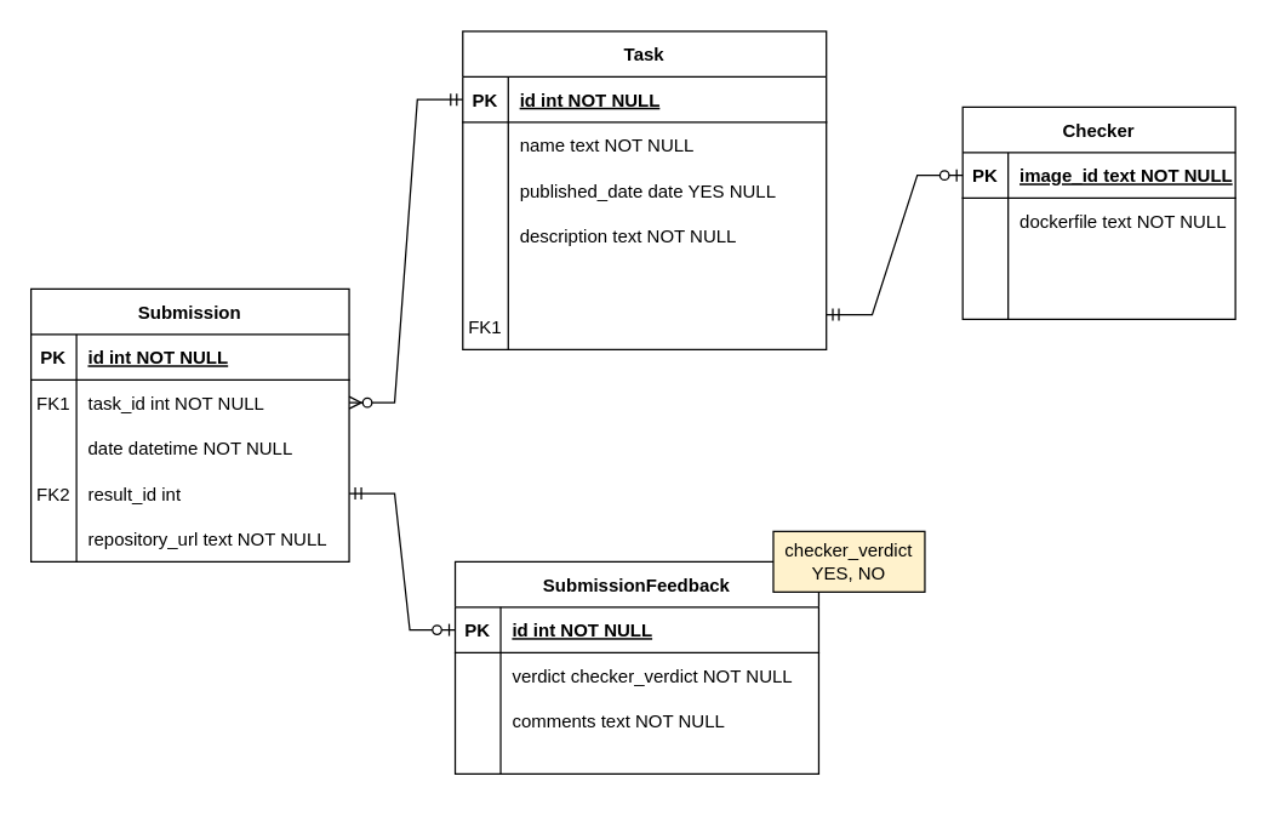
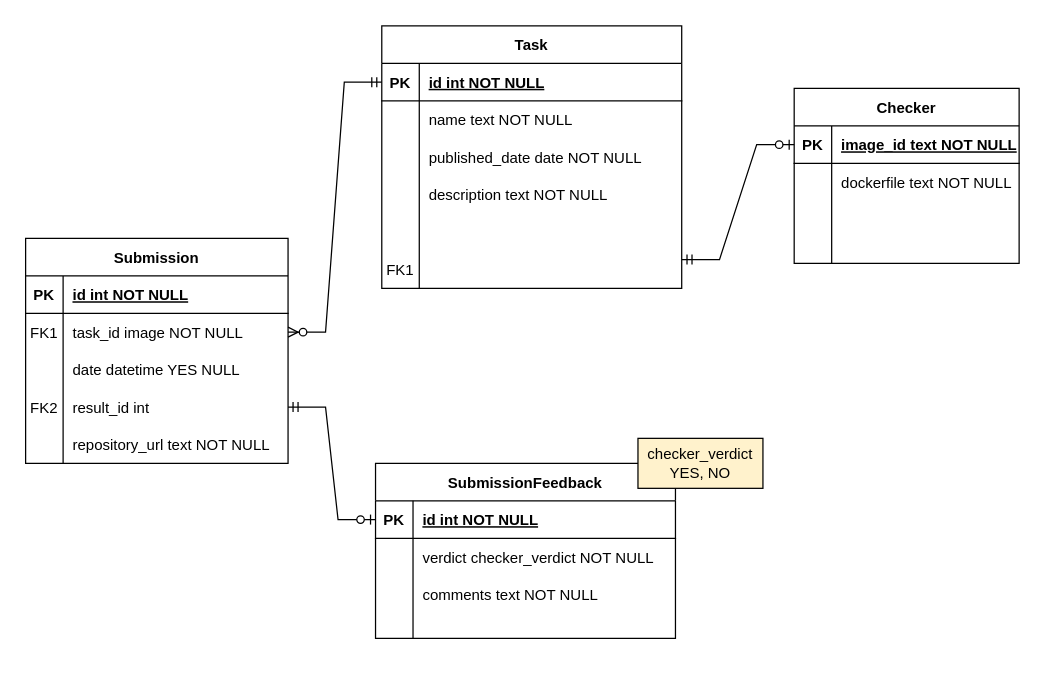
  <mxCell id="0" />
  <mxCell id="1" parent="0" />
  <mxCell id="2" value="" style="group" parent="1" vertex="1" connectable="0"><mxGeometry x="305" y="20" width="240" height="250" as="geometry" /></mxCell>
  <mxCell id="3" value="Task" style="shape=table;startSize=30;container=1;collapsible=1;childLayout=tableLayout;fixedRows=1;rowLines=0;fontStyle=1;align=center;resizeLast=1;" parent="2" vertex="1"><mxGeometry width="240" height="210" as="geometry" /></mxCell>
  <mxCell id="4" value="" style="shape=tableRow;horizontal=0;startSize=0;swimlaneHead=0;swimlaneBody=0;fillColor=none;collapsible=0;dropTarget=0;points=[[0,0.5],[1,0.5]];portConstraint=eastwest;top=0;left=0;right=0;bottom=1;" parent="3" vertex="1"><mxGeometry y="30" width="240" height="30" as="geometry" /></mxCell>
  <mxCell id="5" value="PK" style="shape=partialRectangle;connectable=0;fillColor=none;top=0;left=0;bottom=0;right=0;fontStyle=1;overflow=hidden;" parent="4" vertex="1"><mxGeometry width="30" height="30" as="geometry"><mxRectangle width="30" height="30" as="alternateBounds" /></mxGeometry></mxCell>
  <mxCell id="6" value="id int NOT NULL" style="shape=partialRectangle;connectable=0;fillColor=none;top=0;left=0;bottom=0;right=0;align=left;spacingLeft=6;fontStyle=5;overflow=hidden;" parent="4" vertex="1"><mxGeometry x="30" width="210" height="30" as="geometry"><mxRectangle width="210" height="30" as="alternateBounds" /></mxGeometry></mxCell>
  <mxCell id="7" value="" style="shape=tableRow;horizontal=0;startSize=0;swimlaneHead=0;swimlaneBody=0;fillColor=none;collapsible=0;dropTarget=0;points=[[0,0.5],[1,0.5]];portConstraint=eastwest;top=0;left=0;right=0;bottom=0;" parent="3" vertex="1"><mxGeometry y="60" width="240" height="30" as="geometry" /></mxCell>
  <mxCell id="8" value="" style="shape=partialRectangle;connectable=0;fillColor=none;top=0;left=0;bottom=0;right=0;editable=1;overflow=hidden;" parent="7" vertex="1"><mxGeometry width="30" height="30" as="geometry"><mxRectangle width="30" height="30" as="alternateBounds" /></mxGeometry></mxCell>
  <mxCell id="9" value="name text NOT NULL" style="shape=partialRectangle;connectable=0;fillColor=none;top=0;left=0;bottom=0;right=0;align=left;spacingLeft=6;overflow=hidden;" parent="7" vertex="1"><mxGeometry x="30" width="210" height="30" as="geometry"><mxRectangle width="210" height="30" as="alternateBounds" /></mxGeometry></mxCell>
  <mxCell id="10" value="" style="shape=tableRow;horizontal=0;startSize=0;swimlaneHead=0;swimlaneBody=0;fillColor=none;collapsible=0;dropTarget=0;points=[[0,0.5],[1,0.5]];portConstraint=eastwest;top=0;left=0;right=0;bottom=0;" parent="3" vertex="1"><mxGeometry y="90" width="240" height="30" as="geometry" /></mxCell>
  <mxCell id="11" value="" style="shape=partialRectangle;connectable=0;fillColor=none;top=0;left=0;bottom=0;right=0;editable=1;overflow=hidden;" parent="10" vertex="1"><mxGeometry width="30" height="30" as="geometry"><mxRectangle width="30" height="30" as="alternateBounds" /></mxGeometry></mxCell>
- <mxCell id="12" value="published_date date YES NULL" style="shape=partialRectangle;connectable=0;fillColor=none;top=0;left=0;bottom=0;right=0;align=left;spacingLeft=6;overflow=hidden;" parent="10" vertex="1"><mxGeometry x="30" width="210" height="30" as="geometry"><mxRectangle width="210" height="30" as="alternateBounds" /></mxGeometry></mxCell>
+ <mxCell id="12" value="published_date date NOT NULL" style="shape=partialRectangle;connectable=0;fillColor=none;top=0;left=0;bottom=0;right=0;align=left;spacingLeft=6;overflow=hidden;" parent="10" vertex="1"><mxGeometry x="30" width="210" height="30" as="geometry"><mxRectangle width="210" height="30" as="alternateBounds" /></mxGeometry></mxCell>
  <mxCell id="13" value="" style="shape=tableRow;horizontal=0;startSize=0;swimlaneHead=0;swimlaneBody=0;fillColor=none;collapsible=0;dropTarget=0;points=[[0,0.5],[1,0.5]];portConstraint=eastwest;top=0;left=0;right=0;bottom=0;" parent="3" vertex="1"><mxGeometry y="120" width="240" height="90" as="geometry" /></mxCell>
  <mxCell id="14" value="" style="shape=partialRectangle;connectable=0;fillColor=none;top=0;left=0;bottom=0;right=0;editable=1;overflow=hidden;" parent="13" vertex="1"><mxGeometry width="30" height="90" as="geometry"><mxRectangle width="30" height="90" as="alternateBounds" /></mxGeometry></mxCell>
  <mxCell id="15" value="" style="shape=partialRectangle;connectable=0;fillColor=none;top=0;left=0;bottom=0;right=0;align=left;spacingLeft=6;overflow=hidden;" parent="13" vertex="1"><mxGeometry x="30" width="210" height="90" as="geometry"><mxRectangle width="210" height="90" as="alternateBounds" /></mxGeometry></mxCell>
  <mxCell id="16" value="FK1" style="shape=partialRectangle;overflow=hidden;connectable=0;fillColor=none;top=0;left=0;bottom=0;right=0;" parent="2" vertex="1"><mxGeometry y="180" width="30" height="30" as="geometry" /></mxCell>
  <mxCell id="17" value="description text NOT NULL" style="shape=partialRectangle;connectable=0;fillColor=none;top=0;left=0;bottom=0;right=0;align=left;spacingLeft=6;overflow=hidden;" vertex="1" parent="2"><mxGeometry x="30" y="120" width="210" height="30" as="geometry"><mxRectangle width="210" height="30" as="alternateBounds" /></mxGeometry></mxCell>
  <mxCell id="18" value="" style="group" parent="1" vertex="1" connectable="0"><mxGeometry x="20" y="190" width="210" height="200" as="geometry" /></mxCell>
  <mxCell id="19" value="" style="group;strokeWidth=1;" parent="18" vertex="1" connectable="0"><mxGeometry y="60" width="210" height="140" as="geometry" /></mxCell>
  <mxCell id="20" value="FK1" style="shape=partialRectangle;overflow=hidden;connectable=0;fillColor=none;top=0;left=0;bottom=0;right=0;" parent="19" vertex="1"><mxGeometry width="30" height="30" as="geometry" /></mxCell>
  <mxCell id="21" value="FK2" style="shape=partialRectangle;overflow=hidden;connectable=0;fillColor=none;top=0;left=0;bottom=0;right=0;" parent="19" vertex="1"><mxGeometry y="60" width="30" height="30" as="geometry" /></mxCell>
  <mxCell id="22" value="repository_url text NOT NULL" style="shape=partialRectangle;connectable=0;fillColor=none;top=0;left=0;bottom=0;right=0;align=left;spacingLeft=6;overflow=hidden;" parent="19" vertex="1"><mxGeometry x="30" y="90" width="170" height="30" as="geometry"><mxRectangle width="150" height="30" as="alternateBounds" /></mxGeometry></mxCell>
  <mxCell id="23" value="Submission" style="shape=table;startSize=30;container=1;collapsible=1;childLayout=tableLayout;fixedRows=1;rowLines=0;fontStyle=1;align=center;resizeLast=1;strokeWidth=1;" parent="19" vertex="1"><mxGeometry y="-60" width="210" height="180" as="geometry" /></mxCell>
  <mxCell id="24" value="" style="shape=tableRow;horizontal=0;startSize=0;swimlaneHead=0;swimlaneBody=0;fillColor=none;collapsible=0;dropTarget=0;points=[[0,0.5],[1,0.5]];portConstraint=eastwest;top=0;left=0;right=0;bottom=1;" parent="23" vertex="1"><mxGeometry y="30" width="210" height="30" as="geometry" /></mxCell>
  <mxCell id="25" value="PK" style="shape=partialRectangle;connectable=0;fillColor=none;top=0;left=0;bottom=0;right=0;fontStyle=1;overflow=hidden;" parent="24" vertex="1"><mxGeometry width="30" height="30" as="geometry"><mxRectangle width="30" height="30" as="alternateBounds" /></mxGeometry></mxCell>
  <mxCell id="26" value="id int NOT NULL" style="shape=partialRectangle;connectable=0;fillColor=none;top=0;left=0;bottom=0;right=0;align=left;spacingLeft=6;fontStyle=5;overflow=hidden;" parent="24" vertex="1"><mxGeometry x="30" width="180" height="30" as="geometry"><mxRectangle width="180" height="30" as="alternateBounds" /></mxGeometry></mxCell>
  <mxCell id="27" value="" style="shape=tableRow;horizontal=0;startSize=0;swimlaneHead=0;swimlaneBody=0;fillColor=none;collapsible=0;dropTarget=0;points=[[0,0.5],[1,0.5]];portConstraint=eastwest;top=0;left=0;right=0;bottom=0;" parent="23" vertex="1"><mxGeometry y="60" width="210" height="30" as="geometry" /></mxCell>
  <mxCell id="28" value="" style="shape=partialRectangle;connectable=0;fillColor=none;top=0;left=0;bottom=0;right=0;editable=1;overflow=hidden;" parent="27" vertex="1"><mxGeometry width="30" height="30" as="geometry"><mxRectangle width="30" height="30" as="alternateBounds" /></mxGeometry></mxCell>
- <mxCell id="29" value="task_id int NOT NULL" style="shape=partialRectangle;connectable=0;fillColor=none;top=0;left=0;bottom=0;right=0;align=left;spacingLeft=6;overflow=hidden;" parent="27" vertex="1"><mxGeometry x="30" width="180" height="30" as="geometry"><mxRectangle width="180" height="30" as="alternateBounds" /></mxGeometry></mxCell>
+ <mxCell id="29" value="task_id image NOT NULL" style="shape=partialRectangle;connectable=0;fillColor=none;top=0;left=0;bottom=0;right=0;align=left;spacingLeft=6;overflow=hidden;" parent="27" vertex="1"><mxGeometry x="30" width="180" height="30" as="geometry"><mxRectangle width="180" height="30" as="alternateBounds" /></mxGeometry></mxCell>
  <mxCell id="30" value="" style="shape=tableRow;horizontal=0;startSize=0;swimlaneHead=0;swimlaneBody=0;fillColor=none;collapsible=0;dropTarget=0;points=[[0,0.5],[1,0.5]];portConstraint=eastwest;top=0;left=0;right=0;bottom=0;" parent="23" vertex="1"><mxGeometry y="90" width="210" height="30" as="geometry" /></mxCell>
  <mxCell id="31" value="" style="shape=partialRectangle;connectable=0;fillColor=none;top=0;left=0;bottom=0;right=0;editable=1;overflow=hidden;" parent="30" vertex="1"><mxGeometry width="30" height="30" as="geometry"><mxRectangle width="30" height="30" as="alternateBounds" /></mxGeometry></mxCell>
- <mxCell id="32" value="date datetime NOT NULL" style="shape=partialRectangle;connectable=0;fillColor=none;top=0;left=0;bottom=0;right=0;align=left;spacingLeft=6;overflow=hidden;" parent="30" vertex="1"><mxGeometry x="30" width="180" height="30" as="geometry"><mxRectangle width="180" height="30" as="alternateBounds" /></mxGeometry></mxCell>
+ <mxCell id="32" value="date datetime YES NULL" style="shape=partialRectangle;connectable=0;fillColor=none;top=0;left=0;bottom=0;right=0;align=left;spacingLeft=6;overflow=hidden;" parent="30" vertex="1"><mxGeometry x="30" width="180" height="30" as="geometry"><mxRectangle width="180" height="30" as="alternateBounds" /></mxGeometry></mxCell>
  <mxCell id="33" value="" style="shape=tableRow;horizontal=0;startSize=0;swimlaneHead=0;swimlaneBody=0;fillColor=none;collapsible=0;dropTarget=0;points=[[0,0.5],[1,0.5]];portConstraint=eastwest;top=0;left=0;right=0;bottom=0;" parent="23" vertex="1"><mxGeometry y="120" width="210" height="30" as="geometry" /></mxCell>
  <mxCell id="34" value="" style="shape=partialRectangle;connectable=0;fillColor=none;top=0;left=0;bottom=0;right=0;editable=1;overflow=hidden;" parent="33" vertex="1"><mxGeometry width="30" height="30" as="geometry"><mxRectangle width="30" height="30" as="alternateBounds" /></mxGeometry></mxCell>
  <mxCell id="35" value="result_id int" style="shape=partialRectangle;connectable=0;fillColor=none;top=0;left=0;bottom=0;right=0;align=left;spacingLeft=6;overflow=hidden;" parent="33" vertex="1"><mxGeometry x="30" width="180" height="30" as="geometry"><mxRectangle width="180" height="30" as="alternateBounds" /></mxGeometry></mxCell>
  <mxCell id="36" value="" style="shape=tableRow;horizontal=0;startSize=0;swimlaneHead=0;swimlaneBody=0;fillColor=none;collapsible=0;dropTarget=0;points=[[0,0.5],[1,0.5]];portConstraint=eastwest;top=0;left=0;right=0;bottom=0;" vertex="1" parent="23"><mxGeometry y="150" width="210" height="30" as="geometry" /></mxCell>
  <mxCell id="37" value="" style="shape=partialRectangle;connectable=0;fillColor=none;top=0;left=0;bottom=0;right=0;editable=1;overflow=hidden;" vertex="1" parent="36"><mxGeometry width="30" height="30" as="geometry"><mxRectangle width="30" height="30" as="alternateBounds" /></mxGeometry></mxCell>
  <mxCell id="38" value="" style="shape=partialRectangle;connectable=0;fillColor=none;top=0;left=0;bottom=0;right=0;align=left;spacingLeft=6;overflow=hidden;" vertex="1" parent="36"><mxGeometry x="30" width="180" height="30" as="geometry"><mxRectangle width="180" height="30" as="alternateBounds" /></mxGeometry></mxCell>
  <mxCell id="39" value="Checker" style="shape=table;startSize=30;container=1;collapsible=1;childLayout=tableLayout;fixedRows=1;rowLines=0;fontStyle=1;align=center;resizeLast=1;" parent="1" vertex="1"><mxGeometry x="635" y="70" width="180" height="140" as="geometry" /></mxCell>
  <mxCell id="40" value="" style="shape=tableRow;horizontal=0;startSize=0;swimlaneHead=0;swimlaneBody=0;fillColor=none;collapsible=0;dropTarget=0;points=[[0,0.5],[1,0.5]];portConstraint=eastwest;top=0;left=0;right=0;bottom=1;" parent="39" vertex="1"><mxGeometry y="30" width="180" height="30" as="geometry" /></mxCell>
  <mxCell id="41" value="PK" style="shape=partialRectangle;connectable=0;fillColor=none;top=0;left=0;bottom=0;right=0;fontStyle=1;overflow=hidden;" parent="40" vertex="1"><mxGeometry width="30" height="30" as="geometry"><mxRectangle width="30" height="30" as="alternateBounds" /></mxGeometry></mxCell>
  <mxCell id="42" value="image_id text NOT NULL" style="shape=partialRectangle;connectable=0;fillColor=none;top=0;left=0;bottom=0;right=0;align=left;spacingLeft=6;fontStyle=5;overflow=hidden;" parent="40" vertex="1"><mxGeometry x="30" width="150" height="30" as="geometry"><mxRectangle width="150" height="30" as="alternateBounds" /></mxGeometry></mxCell>
  <mxCell id="43" value="" style="shape=tableRow;horizontal=0;startSize=0;swimlaneHead=0;swimlaneBody=0;fillColor=none;collapsible=0;dropTarget=0;points=[[0,0.5],[1,0.5]];portConstraint=eastwest;top=0;left=0;right=0;bottom=0;" parent="39" vertex="1"><mxGeometry y="60" width="180" height="30" as="geometry" /></mxCell>
  <mxCell id="44" value="" style="shape=partialRectangle;connectable=0;fillColor=none;top=0;left=0;bottom=0;right=0;editable=1;overflow=hidden;" parent="43" vertex="1"><mxGeometry width="30" height="30" as="geometry"><mxRectangle width="30" height="30" as="alternateBounds" /></mxGeometry></mxCell>
  <mxCell id="45" value="dockerfile text NOT NULL" style="shape=partialRectangle;connectable=0;fillColor=none;top=0;left=0;bottom=0;right=0;align=left;spacingLeft=6;overflow=hidden;" parent="43" vertex="1"><mxGeometry x="30" width="150" height="30" as="geometry"><mxRectangle width="150" height="30" as="alternateBounds" /></mxGeometry></mxCell>
  <mxCell id="46" value="" style="shape=tableRow;horizontal=0;startSize=0;swimlaneHead=0;swimlaneBody=0;fillColor=none;collapsible=0;dropTarget=0;points=[[0,0.5],[1,0.5]];portConstraint=eastwest;top=0;left=0;right=0;bottom=0;" parent="39" vertex="1"><mxGeometry y="90" width="180" height="30" as="geometry" /></mxCell>
  <mxCell id="47" value="" style="shape=partialRectangle;connectable=0;fillColor=none;top=0;left=0;bottom=0;right=0;editable=1;overflow=hidden;" parent="46" vertex="1"><mxGeometry width="30" height="30" as="geometry"><mxRectangle width="30" height="30" as="alternateBounds" /></mxGeometry></mxCell>
  <mxCell id="48" value="" style="shape=partialRectangle;connectable=0;fillColor=none;top=0;left=0;bottom=0;right=0;align=left;spacingLeft=6;overflow=hidden;" parent="46" vertex="1"><mxGeometry x="30" width="150" height="30" as="geometry"><mxRectangle width="150" height="30" as="alternateBounds" /></mxGeometry></mxCell>
  <mxCell id="49" value="" style="shape=tableRow;horizontal=0;startSize=0;swimlaneHead=0;swimlaneBody=0;fillColor=none;collapsible=0;dropTarget=0;points=[[0,0.5],[1,0.5]];portConstraint=eastwest;top=0;left=0;right=0;bottom=0;" parent="39" vertex="1"><mxGeometry y="120" width="180" height="20" as="geometry" /></mxCell>
  <mxCell id="50" value="" style="shape=partialRectangle;connectable=0;fillColor=none;top=0;left=0;bottom=0;right=0;editable=1;overflow=hidden;" parent="49" vertex="1"><mxGeometry width="30" height="20" as="geometry"><mxRectangle width="30" height="20" as="alternateBounds" /></mxGeometry></mxCell>
  <mxCell id="51" value="" style="shape=partialRectangle;connectable=0;fillColor=none;top=0;left=0;bottom=0;right=0;align=left;spacingLeft=6;overflow=hidden;" parent="49" vertex="1"><mxGeometry x="30" width="150" height="20" as="geometry"><mxRectangle width="150" height="20" as="alternateBounds" /></mxGeometry></mxCell>
  <mxCell id="52" value="" style="group" parent="1" vertex="1" connectable="0"><mxGeometry x="300" y="350" width="310" height="170" as="geometry" /></mxCell>
  <mxCell id="53" value="SubmissionFeedback" style="shape=table;startSize=30;container=1;collapsible=1;childLayout=tableLayout;fixedRows=1;rowLines=0;fontStyle=1;align=center;resizeLast=1;" parent="52" vertex="1"><mxGeometry y="20" width="240" height="140" as="geometry" /></mxCell>
  <mxCell id="54" value="" style="shape=tableRow;horizontal=0;startSize=0;swimlaneHead=0;swimlaneBody=0;fillColor=none;collapsible=0;dropTarget=0;points=[[0,0.5],[1,0.5]];portConstraint=eastwest;top=0;left=0;right=0;bottom=1;" parent="53" vertex="1"><mxGeometry y="30" width="240" height="30" as="geometry" /></mxCell>
  <mxCell id="55" value="PK" style="shape=partialRectangle;connectable=0;fillColor=none;top=0;left=0;bottom=0;right=0;fontStyle=1;overflow=hidden;" parent="54" vertex="1"><mxGeometry width="30" height="30" as="geometry"><mxRectangle width="30" height="30" as="alternateBounds" /></mxGeometry></mxCell>
  <mxCell id="56" value="id int NOT NULL" style="shape=partialRectangle;connectable=0;fillColor=none;top=0;left=0;bottom=0;right=0;align=left;spacingLeft=6;fontStyle=5;overflow=hidden;" parent="54" vertex="1"><mxGeometry x="30" width="210" height="30" as="geometry"><mxRectangle width="210" height="30" as="alternateBounds" /></mxGeometry></mxCell>
  <mxCell id="57" value="" style="shape=tableRow;horizontal=0;startSize=0;swimlaneHead=0;swimlaneBody=0;fillColor=none;collapsible=0;dropTarget=0;points=[[0,0.5],[1,0.5]];portConstraint=eastwest;top=0;left=0;right=0;bottom=0;" parent="53" vertex="1"><mxGeometry y="60" width="240" height="30" as="geometry" /></mxCell>
  <mxCell id="58" value="" style="shape=partialRectangle;connectable=0;fillColor=none;top=0;left=0;bottom=0;right=0;editable=1;overflow=hidden;" parent="57" vertex="1"><mxGeometry width="30" height="30" as="geometry"><mxRectangle width="30" height="30" as="alternateBounds" /></mxGeometry></mxCell>
  <mxCell id="59" value="verdict checker_verdict NOT NULL" style="shape=partialRectangle;connectable=0;fillColor=none;top=0;left=0;bottom=0;right=0;align=left;spacingLeft=6;overflow=hidden;" parent="57" vertex="1"><mxGeometry x="30" width="210" height="30" as="geometry"><mxRectangle width="210" height="30" as="alternateBounds" /></mxGeometry></mxCell>
  <mxCell id="60" value="" style="shape=tableRow;horizontal=0;startSize=0;swimlaneHead=0;swimlaneBody=0;fillColor=none;collapsible=0;dropTarget=0;points=[[0,0.5],[1,0.5]];portConstraint=eastwest;top=0;left=0;right=0;bottom=0;" parent="53" vertex="1"><mxGeometry y="90" width="240" height="30" as="geometry" /></mxCell>
  <mxCell id="61" value="" style="shape=partialRectangle;connectable=0;fillColor=none;top=0;left=0;bottom=0;right=0;editable=1;overflow=hidden;" parent="60" vertex="1"><mxGeometry width="30" height="30" as="geometry"><mxRectangle width="30" height="30" as="alternateBounds" /></mxGeometry></mxCell>
  <mxCell id="62" value="comments text NOT NULL" style="shape=partialRectangle;connectable=0;fillColor=none;top=0;left=0;bottom=0;right=0;align=left;spacingLeft=6;overflow=hidden;" parent="60" vertex="1"><mxGeometry x="30" width="210" height="30" as="geometry"><mxRectangle width="210" height="30" as="alternateBounds" /></mxGeometry></mxCell>
  <mxCell id="63" value="" style="shape=tableRow;horizontal=0;startSize=0;swimlaneHead=0;swimlaneBody=0;fillColor=none;collapsible=0;dropTarget=0;points=[[0,0.5],[1,0.5]];portConstraint=eastwest;top=0;left=0;right=0;bottom=0;" parent="53" vertex="1"><mxGeometry y="120" width="240" height="20" as="geometry" /></mxCell>
  <mxCell id="64" value="" style="shape=partialRectangle;connectable=0;fillColor=none;top=0;left=0;bottom=0;right=0;editable=1;overflow=hidden;" parent="63" vertex="1"><mxGeometry width="30" height="20" as="geometry"><mxRectangle width="30" height="20" as="alternateBounds" /></mxGeometry></mxCell>
  <mxCell id="65" value="" style="shape=partialRectangle;connectable=0;fillColor=none;top=0;left=0;bottom=0;right=0;align=left;spacingLeft=6;overflow=hidden;" parent="63" vertex="1"><mxGeometry x="30" width="210" height="20" as="geometry"><mxRectangle width="210" height="20" as="alternateBounds" /></mxGeometry></mxCell>
  <mxCell id="66" value="checker_verdict&lt;br&gt;YES, NO" style="whiteSpace=wrap;html=1;align=center;fillColor=#fff2cc;" parent="52" vertex="1"><mxGeometry x="210" width="100" height="40" as="geometry" /></mxCell>
  <mxCell id="67" value="" style="edgeStyle=entityRelationEdgeStyle;fontSize=12;html=1;endArrow=ERzeroToOne;startArrow=ERmandOne;rounded=0;entryX=0;entryY=0.5;entryDx=0;entryDy=0;exitX=1.001;exitY=0.744;exitDx=0;exitDy=0;exitPerimeter=0;" parent="1" source="13" target="40" edge="1"><mxGeometry width="100" height="100" relative="1" as="geometry"><mxPoint x="555" y="208" as="sourcePoint" /><mxPoint x="665" y="110" as="targetPoint" /></mxGeometry></mxCell>
  <mxCell id="68" value="" style="edgeStyle=entityRelationEdgeStyle;fontSize=12;html=1;endArrow=ERzeroToMany;startArrow=ERmandOne;rounded=0;entryX=1;entryY=0.5;entryDx=0;entryDy=0;exitX=0;exitY=0.5;exitDx=0;exitDy=0;" parent="1" source="4" target="27" edge="1"><mxGeometry width="100" height="100" relative="1" as="geometry"><mxPoint x="240" y="-10" as="sourcePoint" /><mxPoint x="300" y="310" as="targetPoint" /></mxGeometry></mxCell>
  <mxCell id="69" value="" style="edgeStyle=entityRelationEdgeStyle;fontSize=12;html=1;endArrow=ERzeroToOne;startArrow=ERmandOne;rounded=0;entryX=0;entryY=0.5;entryDx=0;entryDy=0;exitX=1;exitY=0.75;exitDx=0;exitDy=0;" parent="1" source="23" target="54" edge="1"><mxGeometry width="100" height="100" relative="1" as="geometry"><mxPoint x="255" y="325" as="sourcePoint" /><mxPoint x="480" y="200" as="targetPoint" /></mxGeometry></mxCell>
